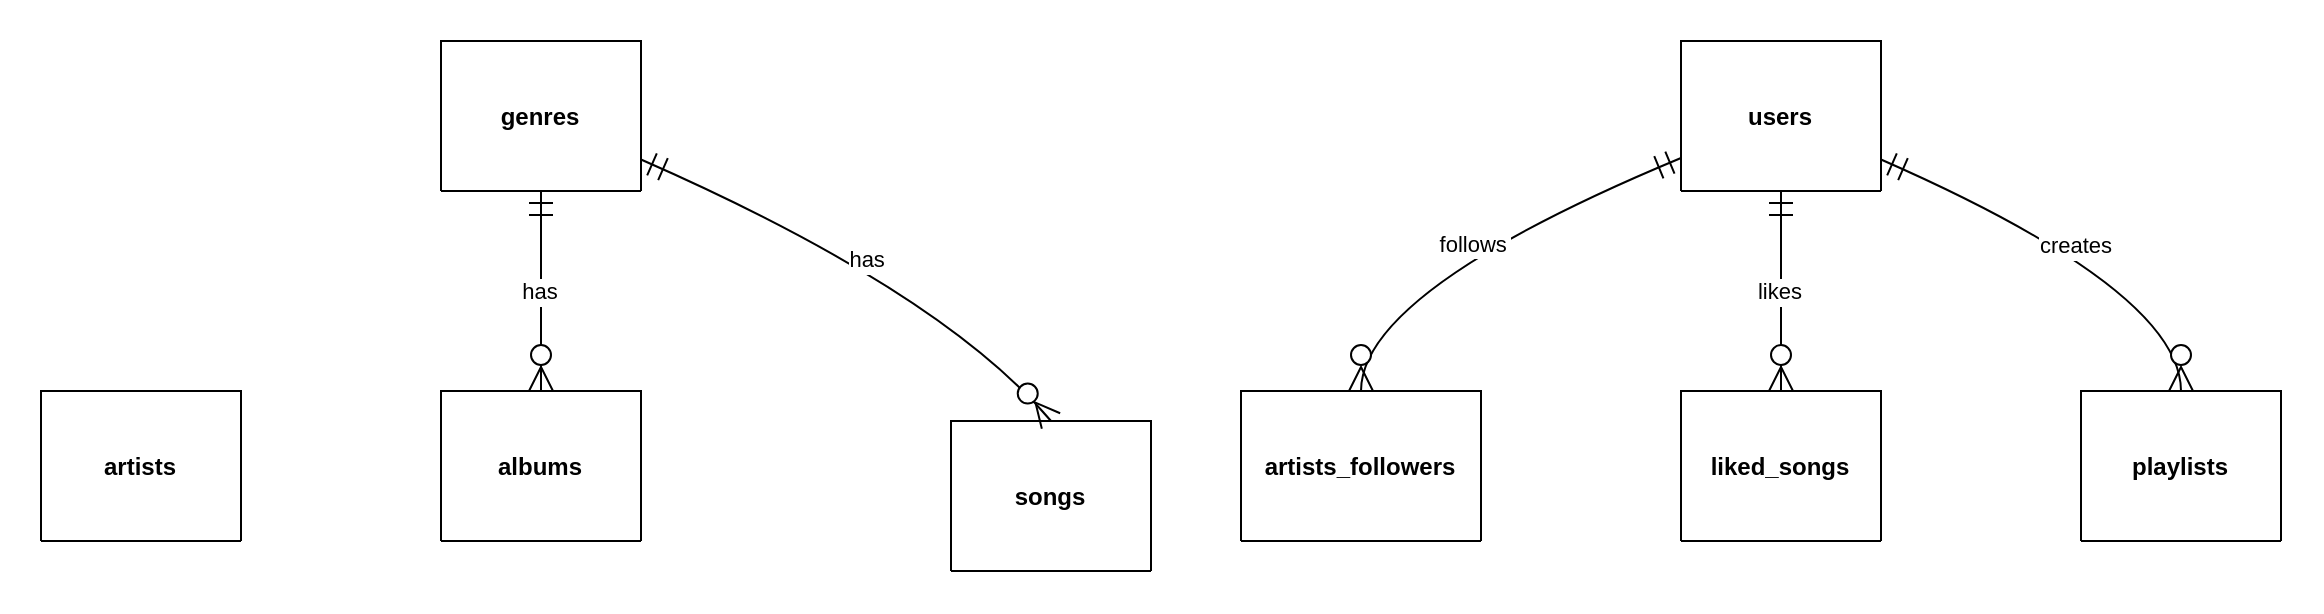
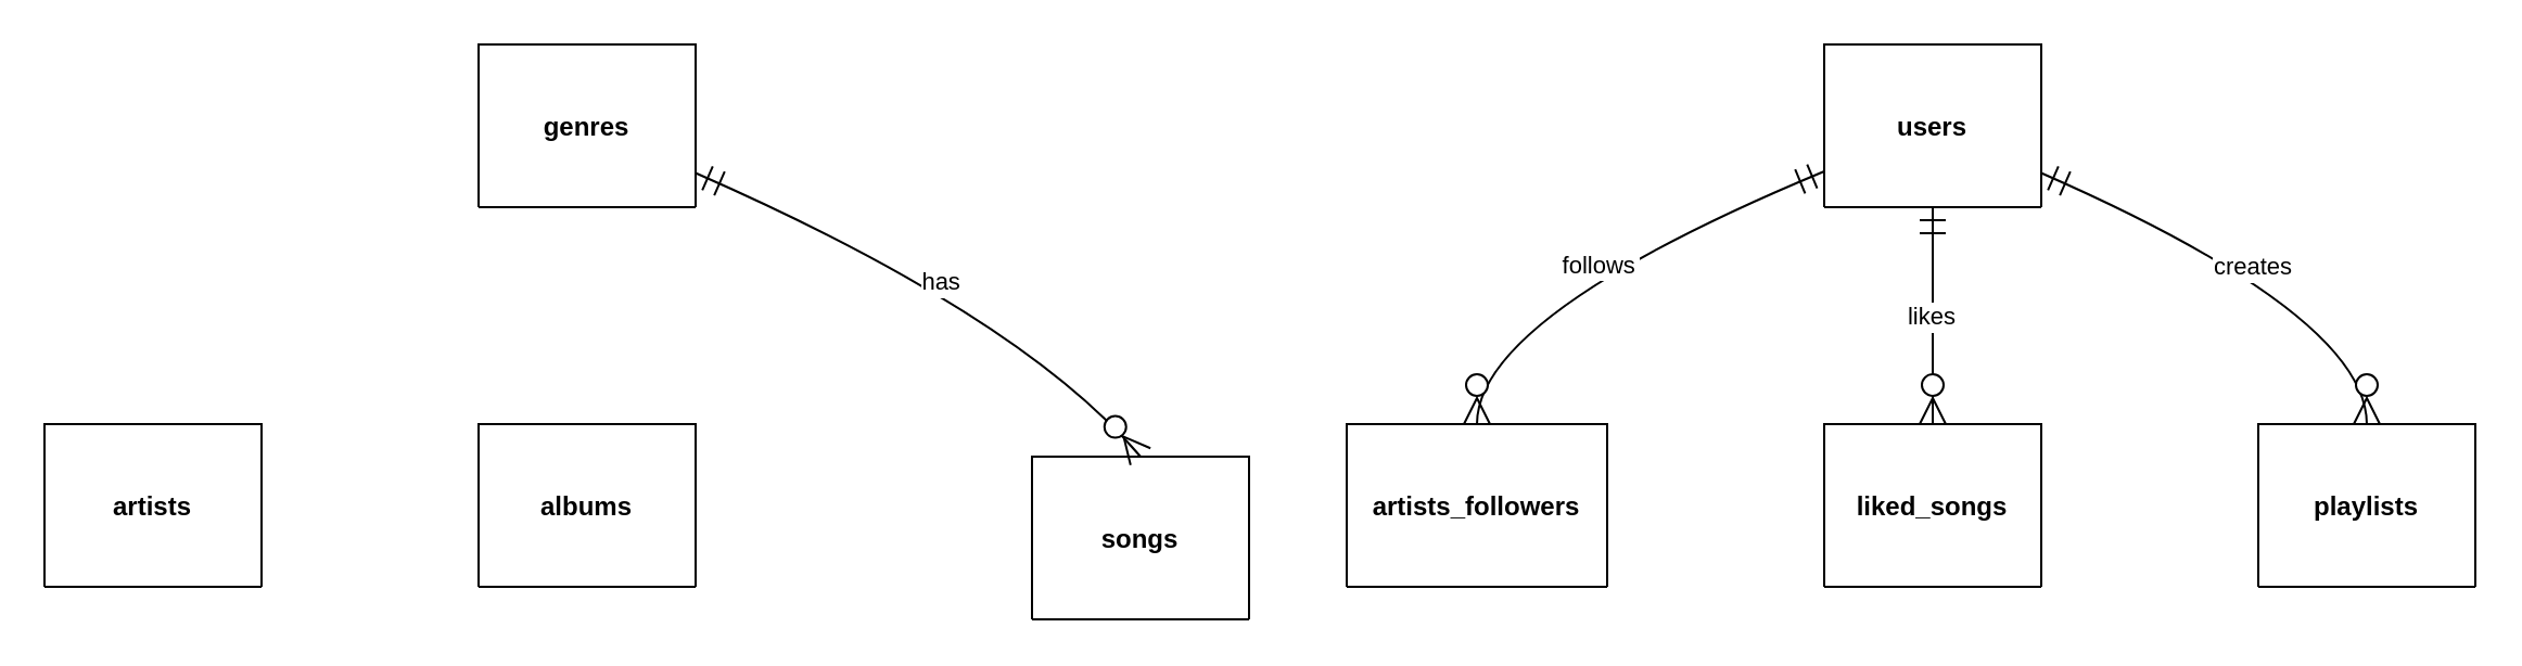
  <mxCell id="0" />
  <mxCell id="1" parent="0" />
  <mxCell id="2" value="genres" style="shape=table;startSize=75;container=1;collapsible=0;childLayout=tableLayout;fixedRows=1;rowLines=1;fontStyle=1;align=center;resizeLast=1;" vertex="1" parent="1"><mxGeometry x="220" y="20" width="100" height="75" as="geometry" /></mxCell>
  <mxCell id="3" value="artists" style="shape=table;startSize=75;container=1;collapsible=0;childLayout=tableLayout;fixedRows=1;rowLines=1;fontStyle=1;align=center;resizeLast=1;" vertex="1" parent="1"><mxGeometry x="20" y="195" width="100" height="75" as="geometry" /></mxCell>
  <mxCell id="4" value="albums" style="shape=table;startSize=75;container=1;collapsible=0;childLayout=tableLayout;fixedRows=1;rowLines=1;fontStyle=1;align=center;resizeLast=1;" vertex="1" parent="1"><mxGeometry x="220" y="195" width="100" height="75" as="geometry" /></mxCell>
  <mxCell id="5" value="songs" style="shape=table;startSize=75;container=1;collapsible=0;childLayout=tableLayout;fixedRows=1;rowLines=1;fontStyle=1;align=center;resizeLast=1;" vertex="1" parent="1"><mxGeometry x="475" y="210" width="100" height="75" as="geometry" /></mxCell>
  <mxCell id="6" value="users" style="shape=table;startSize=75;container=1;collapsible=0;childLayout=tableLayout;fixedRows=1;rowLines=1;fontStyle=1;align=center;resizeLast=1;" vertex="1" parent="1"><mxGeometry x="840" y="20" width="100" height="75" as="geometry" /></mxCell>
  <mxCell id="7" value="artists_followers" style="shape=table;startSize=75;container=1;collapsible=0;childLayout=tableLayout;fixedRows=1;rowLines=1;fontStyle=1;align=center;resizeLast=1;" vertex="1" parent="1"><mxGeometry x="620" y="195" width="120" height="75" as="geometry" /></mxCell>
  <mxCell id="8" value="liked_songs" style="shape=table;startSize=75;container=1;collapsible=0;childLayout=tableLayout;fixedRows=1;rowLines=1;fontStyle=1;align=center;resizeLast=1;" vertex="1" parent="1"><mxGeometry x="840" y="195" width="100" height="75" as="geometry" /></mxCell>
  <mxCell id="9" value="playlists" style="shape=table;startSize=75;container=1;collapsible=0;childLayout=tableLayout;fixedRows=1;rowLines=1;fontStyle=1;align=center;resizeLast=1;" vertex="1" parent="1"><mxGeometry x="1040" y="195" width="100" height="75" as="geometry" /></mxCell>
- <mxCell id="10" value="has" style="curved=1;startArrow=ERmandOne;startSize=10;;endArrow=ERzeroToMany;endSize=10;;exitX=0.5;exitY=1;entryX=0.5;entryY=0;" edge="1" parent="1" source="2" target="4"><mxGeometry relative="1" as="geometry"><Array as="points" /></mxGeometry></mxCell>
  <mxCell id="11" value="has" style="curved=1;startArrow=ERmandOne;startSize=10;;endArrow=ERzeroToMany;endSize=10;;exitX=1;exitY=0.79;entryX=0.5;entryY=0;" edge="1" parent="1" source="2" target="5"><mxGeometry relative="1" as="geometry"><Array as="points"><mxPoint x="470" y="145" /></Array></mxGeometry></mxCell>
  <mxCell id="12" value="follows" style="curved=1;startArrow=ERmandOne;startSize=10;;endArrow=ERzeroToMany;endSize=10;;exitX=0;exitY=0.78;entryX=0.5;entryY=0;" edge="1" parent="1" source="6" target="7"><mxGeometry relative="1" as="geometry"><Array as="points"><mxPoint x="680" y="145" /></Array></mxGeometry></mxCell>
  <mxCell id="13" value="likes" style="curved=1;startArrow=ERmandOne;startSize=10;;endArrow=ERzeroToMany;endSize=10;;exitX=0.5;exitY=1;entryX=0.5;entryY=0;" edge="1" parent="1" source="6" target="8"><mxGeometry relative="1" as="geometry"><Array as="points" /></mxGeometry></mxCell>
  <mxCell id="14" value="creates" style="curved=1;startArrow=ERmandOne;startSize=10;;endArrow=ERzeroToMany;endSize=10;;exitX=1;exitY=0.79;entryX=0.5;entryY=0;" edge="1" parent="1" source="6" target="9"><mxGeometry relative="1" as="geometry"><Array as="points"><mxPoint x="1090" y="145" /></Array></mxGeometry></mxCell>
